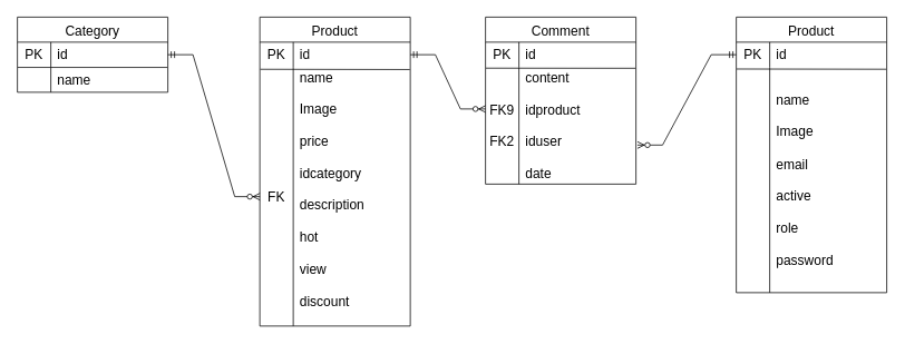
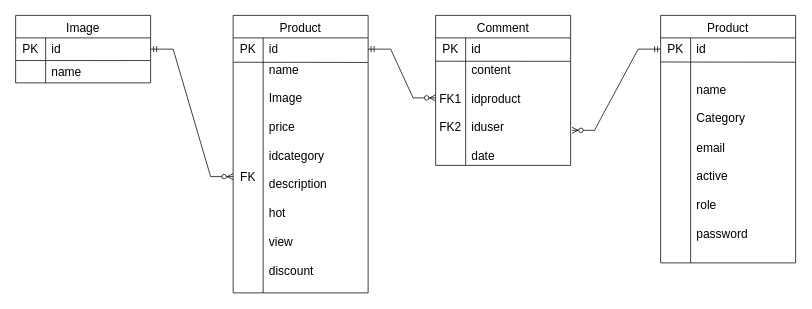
  <mxCell id="0" />
  <mxCell id="1" parent="0" />
- <mxCell id="2" value="Category" style="shape=table;startSize=30;container=1;collapsible=0;childLayout=tableLayout;fixedRows=1;rowLines=0;fontStyle=0;strokeColor=default;fontSize=16;" vertex="1" parent="1"><mxGeometry x="20" y="20" width="180" height="90" as="geometry" /></mxCell>
+ <mxCell id="2" value="Image" style="shape=table;startSize=30;container=1;collapsible=0;childLayout=tableLayout;fixedRows=1;rowLines=0;fontStyle=0;strokeColor=default;fontSize=16;" vertex="1" parent="1"><mxGeometry x="20" y="20" width="180" height="90" as="geometry" /></mxCell>
  <mxCell id="3" value="" style="shape=tableRow;horizontal=0;startSize=0;swimlaneHead=0;swimlaneBody=0;top=0;left=0;bottom=0;right=0;collapsible=0;dropTarget=0;fillColor=none;points=[[0,0.5],[1,0.5]];portConstraint=eastwest;strokeColor=inherit;fontSize=16;" vertex="1" parent="2"><mxGeometry y="30" width="180" height="30" as="geometry" /></mxCell>
  <mxCell id="4" value="PK" style="shape=partialRectangle;html=1;whiteSpace=wrap;connectable=0;fillColor=none;top=0;left=0;bottom=0;right=0;overflow=hidden;strokeColor=inherit;fontSize=16;" vertex="1" parent="3"><mxGeometry width="40" height="30" as="geometry"><mxRectangle width="40" height="30" as="alternateBounds" /></mxGeometry></mxCell>
  <mxCell id="5" value="id" style="shape=partialRectangle;html=1;whiteSpace=wrap;connectable=0;fillColor=none;top=0;left=0;bottom=0;right=0;align=left;spacingLeft=6;overflow=hidden;strokeColor=inherit;fontSize=16;" vertex="1" parent="3"><mxGeometry x="40" width="140" height="30" as="geometry"><mxRectangle width="140" height="30" as="alternateBounds" /></mxGeometry></mxCell>
  <mxCell id="6" value="" style="shape=tableRow;horizontal=0;startSize=0;swimlaneHead=0;swimlaneBody=0;top=0;left=0;bottom=0;right=0;collapsible=0;dropTarget=0;fillColor=none;points=[[0,0.5],[1,0.5]];portConstraint=eastwest;strokeColor=inherit;fontSize=16;" vertex="1" parent="2"><mxGeometry y="60" width="180" height="30" as="geometry" /></mxCell>
  <mxCell id="7" value="" style="shape=partialRectangle;html=1;whiteSpace=wrap;connectable=0;fillColor=none;top=0;left=0;bottom=0;right=0;overflow=hidden;strokeColor=inherit;fontSize=16;" vertex="1" parent="6"><mxGeometry width="40" height="30" as="geometry"><mxRectangle width="40" height="30" as="alternateBounds" /></mxGeometry></mxCell>
  <mxCell id="8" value="name" style="shape=partialRectangle;html=1;whiteSpace=wrap;connectable=0;fillColor=none;top=0;left=0;bottom=0;right=0;align=left;spacingLeft=6;overflow=hidden;strokeColor=inherit;fontSize=16;" vertex="1" parent="6"><mxGeometry x="40" width="140" height="30" as="geometry"><mxRectangle width="140" height="30" as="alternateBounds" /></mxGeometry></mxCell>
  <mxCell id="9" value="" style="endArrow=none;html=1;rounded=0;exitX=0.003;exitY=0.008;exitDx=0;exitDy=0;exitPerimeter=0;entryX=0.997;entryY=0.009;entryDx=0;entryDy=0;entryPerimeter=0;" edge="1" parent="2" source="6" target="6"><mxGeometry width="50" height="50" relative="1" as="geometry"><mxPoint x="70" y="50" as="sourcePoint" /><mxPoint x="180" y="59" as="targetPoint" /></mxGeometry></mxCell>
  <mxCell id="10" value="Product" style="shape=table;startSize=30;container=1;collapsible=0;childLayout=tableLayout;fixedRows=1;rowLines=0;fontStyle=0;strokeColor=default;fontSize=16;" vertex="1" parent="1"><mxGeometry x="310" y="20" width="180" height="370" as="geometry" /></mxCell>
  <mxCell id="11" value="" style="shape=tableRow;horizontal=0;startSize=0;swimlaneHead=0;swimlaneBody=0;top=0;left=0;bottom=0;right=0;collapsible=0;dropTarget=0;fillColor=none;points=[[0,0.5],[1,0.5]];portConstraint=eastwest;strokeColor=inherit;fontSize=16;" vertex="1" parent="10"><mxGeometry y="30" width="180" height="30" as="geometry" /></mxCell>
  <mxCell id="12" value="PK" style="shape=partialRectangle;html=1;whiteSpace=wrap;connectable=0;fillColor=none;top=0;left=0;bottom=0;right=0;overflow=hidden;strokeColor=inherit;fontSize=16;" vertex="1" parent="11"><mxGeometry width="40" height="30" as="geometry"><mxRectangle width="40" height="30" as="alternateBounds" /></mxGeometry></mxCell>
  <mxCell id="13" value="id" style="shape=partialRectangle;html=1;whiteSpace=wrap;connectable=0;fillColor=none;top=0;left=0;bottom=0;right=0;align=left;spacingLeft=6;overflow=hidden;strokeColor=inherit;fontSize=16;" vertex="1" parent="11"><mxGeometry x="40" width="140" height="30" as="geometry"><mxRectangle width="140" height="30" as="alternateBounds" /></mxGeometry></mxCell>
  <mxCell id="14" value="" style="shape=tableRow;horizontal=0;startSize=0;swimlaneHead=0;swimlaneBody=0;top=0;left=0;bottom=0;right=0;collapsible=0;dropTarget=0;fillColor=none;points=[[0,0.5],[1,0.5]];portConstraint=eastwest;strokeColor=inherit;fontSize=16;" vertex="1" parent="10"><mxGeometry y="60" width="180" height="310" as="geometry" /></mxCell>
  <mxCell id="15" value="FK" style="shape=partialRectangle;html=1;whiteSpace=wrap;connectable=0;fillColor=none;top=0;left=0;bottom=0;right=0;overflow=hidden;strokeColor=inherit;fontSize=16;" vertex="1" parent="14"><mxGeometry width="40" height="310" as="geometry"><mxRectangle width="40" height="310" as="alternateBounds" /></mxGeometry></mxCell>
  <mxCell id="16" value="name&lt;div&gt;&lt;br&gt;&lt;div&gt;Image&lt;/div&gt;&lt;div&gt;&lt;br&gt;&lt;/div&gt;&lt;div&gt;price&lt;/div&gt;&lt;div&gt;&lt;br&gt;&lt;/div&gt;&lt;div&gt;idcategory&lt;/div&gt;&lt;div&gt;&lt;br&gt;&lt;/div&gt;&lt;div&gt;description&lt;/div&gt;&lt;div&gt;&lt;br&gt;&lt;/div&gt;&lt;div&gt;hot&lt;/div&gt;&lt;div&gt;&lt;br&gt;&lt;/div&gt;&lt;div&gt;view&lt;/div&gt;&lt;div&gt;&lt;br&gt;&lt;/div&gt;&lt;div&gt;discount&lt;/div&gt;&lt;div&gt;&lt;br&gt;&lt;/div&gt;&lt;/div&gt;" style="shape=partialRectangle;html=1;whiteSpace=wrap;connectable=0;fillColor=none;top=0;left=0;bottom=0;right=0;align=left;spacingLeft=6;overflow=hidden;strokeColor=inherit;fontSize=16;" vertex="1" parent="14"><mxGeometry x="40" width="140" height="310" as="geometry"><mxRectangle width="140" height="310" as="alternateBounds" /></mxGeometry></mxCell>
  <mxCell id="17" value="" style="endArrow=none;html=1;rounded=0;exitX=0.003;exitY=0.008;exitDx=0;exitDy=0;exitPerimeter=0;entryX=0.997;entryY=0.009;entryDx=0;entryDy=0;entryPerimeter=0;" edge="1" parent="10" source="14" target="14"><mxGeometry width="50" height="50" relative="1" as="geometry"><mxPoint x="70" y="50" as="sourcePoint" /><mxPoint x="180" y="59" as="targetPoint" /></mxGeometry></mxCell>
  <mxCell id="18" value="" style="edgeStyle=entityRelationEdgeStyle;fontSize=12;html=1;endArrow=ERzeroToMany;startArrow=ERmandOne;rounded=0;exitX=1;exitY=0.5;exitDx=0;exitDy=0;entryX=0;entryY=0.5;entryDx=0;entryDy=0;" edge="1" parent="1" source="3" target="14"><mxGeometry width="100" height="100" relative="1" as="geometry"><mxPoint x="430" y="420" as="sourcePoint" /><mxPoint x="530" y="320" as="targetPoint" /><Array as="points"><mxPoint x="260" y="55" /><mxPoint x="270" y="50" /><mxPoint x="260" y="130" /><mxPoint x="280" y="50" /><mxPoint x="260" y="60" /></Array></mxGeometry></mxCell>
  <mxCell id="19" value="Comment" style="shape=table;startSize=30;container=1;collapsible=0;childLayout=tableLayout;fixedRows=1;rowLines=0;fontStyle=0;strokeColor=default;fontSize=16;" vertex="1" parent="1"><mxGeometry x="580" y="20" width="180" height="200" as="geometry" /></mxCell>
  <mxCell id="20" value="" style="shape=tableRow;horizontal=0;startSize=0;swimlaneHead=0;swimlaneBody=0;top=0;left=0;bottom=0;right=0;collapsible=0;dropTarget=0;fillColor=none;points=[[0,0.5],[1,0.5]];portConstraint=eastwest;strokeColor=inherit;fontSize=16;" vertex="1" parent="19"><mxGeometry y="30" width="180" height="30" as="geometry" /></mxCell>
  <mxCell id="21" value="PK" style="shape=partialRectangle;html=1;whiteSpace=wrap;connectable=0;fillColor=none;top=0;left=0;bottom=0;right=0;overflow=hidden;strokeColor=inherit;fontSize=16;" vertex="1" parent="20"><mxGeometry width="40" height="30" as="geometry"><mxRectangle width="40" height="30" as="alternateBounds" /></mxGeometry></mxCell>
  <mxCell id="22" value="id" style="shape=partialRectangle;html=1;whiteSpace=wrap;connectable=0;fillColor=none;top=0;left=0;bottom=0;right=0;align=left;spacingLeft=6;overflow=hidden;strokeColor=inherit;fontSize=16;" vertex="1" parent="20"><mxGeometry x="40" width="140" height="30" as="geometry"><mxRectangle width="140" height="30" as="alternateBounds" /></mxGeometry></mxCell>
  <mxCell id="23" value="" style="shape=tableRow;horizontal=0;startSize=0;swimlaneHead=0;swimlaneBody=0;top=0;left=0;bottom=0;right=0;collapsible=0;dropTarget=0;fillColor=none;points=[[0,0.5],[1,0.5]];portConstraint=eastwest;strokeColor=inherit;fontSize=16;" vertex="1" parent="19"><mxGeometry y="60" width="180" height="140" as="geometry" /></mxCell>
- <mxCell id="24" value="FK9&lt;div&gt;&lt;br&gt;&lt;/div&gt;&lt;div&gt;FK2&lt;/div&gt;" style="shape=partialRectangle;html=1;whiteSpace=wrap;connectable=0;fillColor=none;top=0;left=0;bottom=0;right=0;overflow=hidden;strokeColor=inherit;fontSize=16;" vertex="1" parent="23"><mxGeometry width="40" height="140" as="geometry"><mxRectangle width="40" height="140" as="alternateBounds" /></mxGeometry></mxCell>
+ <mxCell id="24" value="FK1&lt;div&gt;&lt;br&gt;&lt;/div&gt;&lt;div&gt;FK2&lt;/div&gt;" style="shape=partialRectangle;html=1;whiteSpace=wrap;connectable=0;fillColor=none;top=0;left=0;bottom=0;right=0;overflow=hidden;strokeColor=inherit;fontSize=16;" vertex="1" parent="23"><mxGeometry width="40" height="140" as="geometry"><mxRectangle width="40" height="140" as="alternateBounds" /></mxGeometry></mxCell>
  <mxCell id="25" value="content&lt;div&gt;&lt;br&gt;&lt;/div&gt;&lt;div&gt;idproduct&lt;/div&gt;&lt;div&gt;&lt;br&gt;&lt;/div&gt;&lt;div&gt;iduser&lt;/div&gt;&lt;div&gt;&lt;br&gt;&lt;/div&gt;&lt;div&gt;date&lt;/div&gt;" style="shape=partialRectangle;html=1;whiteSpace=wrap;connectable=0;fillColor=none;top=0;left=0;bottom=0;right=0;align=left;spacingLeft=6;overflow=hidden;strokeColor=inherit;fontSize=16;" vertex="1" parent="23"><mxGeometry x="40" width="140" height="140" as="geometry"><mxRectangle width="140" height="140" as="alternateBounds" /></mxGeometry></mxCell>
  <mxCell id="26" value="" style="endArrow=none;html=1;rounded=0;exitX=0.003;exitY=0.008;exitDx=0;exitDy=0;exitPerimeter=0;entryX=0.997;entryY=0.009;entryDx=0;entryDy=0;entryPerimeter=0;" edge="1" parent="19" source="23" target="23"><mxGeometry width="50" height="50" relative="1" as="geometry"><mxPoint x="70" y="50" as="sourcePoint" /><mxPoint x="180" y="59" as="targetPoint" /></mxGeometry></mxCell>
  <mxCell id="27" value="" style="edgeStyle=entityRelationEdgeStyle;fontSize=12;html=1;endArrow=ERzeroToMany;startArrow=ERmandOne;rounded=0;exitX=1;exitY=0.5;exitDx=0;exitDy=0;" edge="1" parent="1" source="11"><mxGeometry width="100" height="100" relative="1" as="geometry"><mxPoint x="210" y="75" as="sourcePoint" /><mxPoint x="580" y="130" as="targetPoint" /><Array as="points"><mxPoint x="270" y="65" /><mxPoint x="280" y="60" /><mxPoint x="270" y="140" /><mxPoint x="290" y="60" /><mxPoint x="270" y="70" /></Array></mxGeometry></mxCell>
  <mxCell id="28" value="Product" style="shape=table;startSize=30;container=1;collapsible=0;childLayout=tableLayout;fixedRows=1;rowLines=0;fontStyle=0;strokeColor=default;fontSize=16;" vertex="1" parent="1"><mxGeometry x="880" y="20" width="180" height="330" as="geometry" /></mxCell>
  <mxCell id="29" value="" style="shape=tableRow;horizontal=0;startSize=0;swimlaneHead=0;swimlaneBody=0;top=0;left=0;bottom=0;right=0;collapsible=0;dropTarget=0;fillColor=none;points=[[0,0.5],[1,0.5]];portConstraint=eastwest;strokeColor=inherit;fontSize=16;" vertex="1" parent="28"><mxGeometry y="30" width="180" height="30" as="geometry" /></mxCell>
  <mxCell id="30" value="PK" style="shape=partialRectangle;html=1;whiteSpace=wrap;connectable=0;fillColor=none;top=0;left=0;bottom=0;right=0;overflow=hidden;strokeColor=inherit;fontSize=16;" vertex="1" parent="29"><mxGeometry width="40" height="30" as="geometry"><mxRectangle width="40" height="30" as="alternateBounds" /></mxGeometry></mxCell>
  <mxCell id="31" value="id" style="shape=partialRectangle;html=1;whiteSpace=wrap;connectable=0;fillColor=none;top=0;left=0;bottom=0;right=0;align=left;spacingLeft=6;overflow=hidden;strokeColor=inherit;fontSize=16;" vertex="1" parent="29"><mxGeometry x="40" width="140" height="30" as="geometry"><mxRectangle width="140" height="30" as="alternateBounds" /></mxGeometry></mxCell>
  <mxCell id="32" value="" style="shape=tableRow;horizontal=0;startSize=0;swimlaneHead=0;swimlaneBody=0;top=0;left=0;bottom=0;right=0;collapsible=0;dropTarget=0;fillColor=none;points=[[0,0.5],[1,0.5]];portConstraint=eastwest;strokeColor=inherit;fontSize=16;" vertex="1" parent="28"><mxGeometry y="60" width="180" height="270" as="geometry" /></mxCell>
  <mxCell id="33" value="" style="shape=partialRectangle;html=1;whiteSpace=wrap;connectable=0;fillColor=none;top=0;left=0;bottom=0;right=0;overflow=hidden;strokeColor=inherit;fontSize=16;" vertex="1" parent="32"><mxGeometry width="40" height="270" as="geometry"><mxRectangle width="40" height="270" as="alternateBounds" /></mxGeometry></mxCell>
- <mxCell id="34" value="name&lt;div&gt;&lt;br&gt;&lt;div&gt;Image&lt;/div&gt;&lt;div&gt;&lt;br&gt;&lt;/div&gt;&lt;div&gt;email&lt;/div&gt;&lt;div&gt;&lt;br&gt;&lt;/div&gt;&lt;div&gt;active&lt;/div&gt;&lt;div&gt;&lt;br&gt;&lt;/div&gt;&lt;div&gt;role&lt;/div&gt;&lt;div&gt;&lt;br&gt;&lt;/div&gt;&lt;div&gt;password&lt;/div&gt;&lt;/div&gt;" style="shape=partialRectangle;html=1;whiteSpace=wrap;connectable=0;fillColor=none;top=0;left=0;bottom=0;right=0;align=left;spacingLeft=6;overflow=hidden;strokeColor=inherit;fontSize=16;" vertex="1" parent="32"><mxGeometry x="40" width="140" height="270" as="geometry"><mxRectangle width="140" height="270" as="alternateBounds" /></mxGeometry></mxCell>
+ <mxCell id="34" value="name&lt;div&gt;&lt;br&gt;&lt;div&gt;Category&lt;/div&gt;&lt;div&gt;&lt;br&gt;&lt;/div&gt;&lt;div&gt;email&lt;/div&gt;&lt;div&gt;&lt;br&gt;&lt;/div&gt;&lt;div&gt;active&lt;/div&gt;&lt;div&gt;&lt;br&gt;&lt;/div&gt;&lt;div&gt;role&lt;/div&gt;&lt;div&gt;&lt;br&gt;&lt;/div&gt;&lt;div&gt;password&lt;/div&gt;&lt;/div&gt;" style="shape=partialRectangle;html=1;whiteSpace=wrap;connectable=0;fillColor=none;top=0;left=0;bottom=0;right=0;align=left;spacingLeft=6;overflow=hidden;strokeColor=inherit;fontSize=16;" vertex="1" parent="32"><mxGeometry x="40" width="140" height="270" as="geometry"><mxRectangle width="140" height="270" as="alternateBounds" /></mxGeometry></mxCell>
  <mxCell id="35" value="" style="endArrow=none;html=1;rounded=0;exitX=0.003;exitY=0.008;exitDx=0;exitDy=0;exitPerimeter=0;entryX=0.997;entryY=0.009;entryDx=0;entryDy=0;entryPerimeter=0;" edge="1" parent="28" source="32" target="32"><mxGeometry width="50" height="50" relative="1" as="geometry"><mxPoint x="70" y="50" as="sourcePoint" /><mxPoint x="180" y="59" as="targetPoint" /></mxGeometry></mxCell>
  <mxCell id="36" value="" style="edgeStyle=entityRelationEdgeStyle;fontSize=12;html=1;endArrow=ERzeroToMany;startArrow=ERmandOne;rounded=0;exitX=0;exitY=0.5;exitDx=0;exitDy=0;entryX=1.01;entryY=0.666;entryDx=0;entryDy=0;entryPerimeter=0;" edge="1" parent="1" source="29" target="23"><mxGeometry width="100" height="100" relative="1" as="geometry"><mxPoint x="500" y="75" as="sourcePoint" /><mxPoint x="780" y="230" as="targetPoint" /><Array as="points"><mxPoint x="280" y="75" /><mxPoint x="290" y="70" /><mxPoint x="280" y="150" /><mxPoint x="300" y="70" /><mxPoint x="280" y="80" /></Array></mxGeometry></mxCell>
